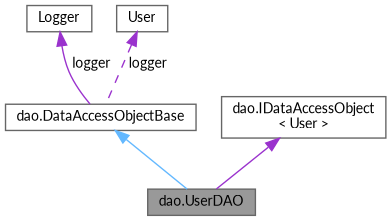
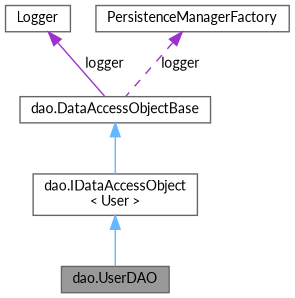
  digraph {
    fontname=Lato
    node [color=gray40 fillcolor=white fontname=Lato fontsize=10 shape=box style=filled]
    edge [color=steelblue1 dir=back fontname=Lato fontsize=10 labelfontname=Helvetica labelfontsize=10 style=solid]
    n1 [fillcolor=grey60 fontcolor=black height=0.2 label="dao.UserDAO" width=0.4]
    n2 [height=0.2 label="dao.DataAccessObjectBase" width=0.4]
    n3 [height=0.2 label=Logger width=0.4]
-   n4 [height=0.2 label=User width=0.4]
+   n4 [height=0.2 label=PersistenceManagerFactory width=0.4]
    n5 [height=0.2 label="dao.IDataAccessObject\l\< User \>" width=0.4]
-   n2 -> n1
+   n2 -> n5
    n3 -> n2 [color=darkorchid3 label=" logger"]
    n4 -> n2 [color=darkorchid3 label=" logger" style=dashed]
-   n5 -> n1 [color=darkorchid3]
+   n5 -> n1
  }
